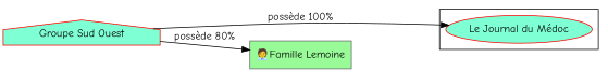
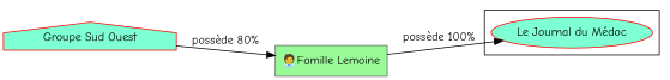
  digraph {
    fontname="Comic Neue"
    rankdir=LR
    node [color=red fillcolor=aquamarine fontname="Comic Neue" style=filled]
    edge [fontname="Comic Neue"]
    n1 [label="Le Journal du Médoc"]
    n2 [color=gray40 fillcolor=palegreen label="🧑‍💼Famille Lemoine" shape=box]
    n3 [label="Groupe Sud Ouest" shape=house]
    subgraph cluster_1 {
      n1
    }
    subgraph sub_2 {
      n2
    }
-   n3 -> n1 [label="possède 100%"]
+   n2 -> n1 [label="possède 100%"]
    n3 -> n2 [label="possède 80%"]
  }
